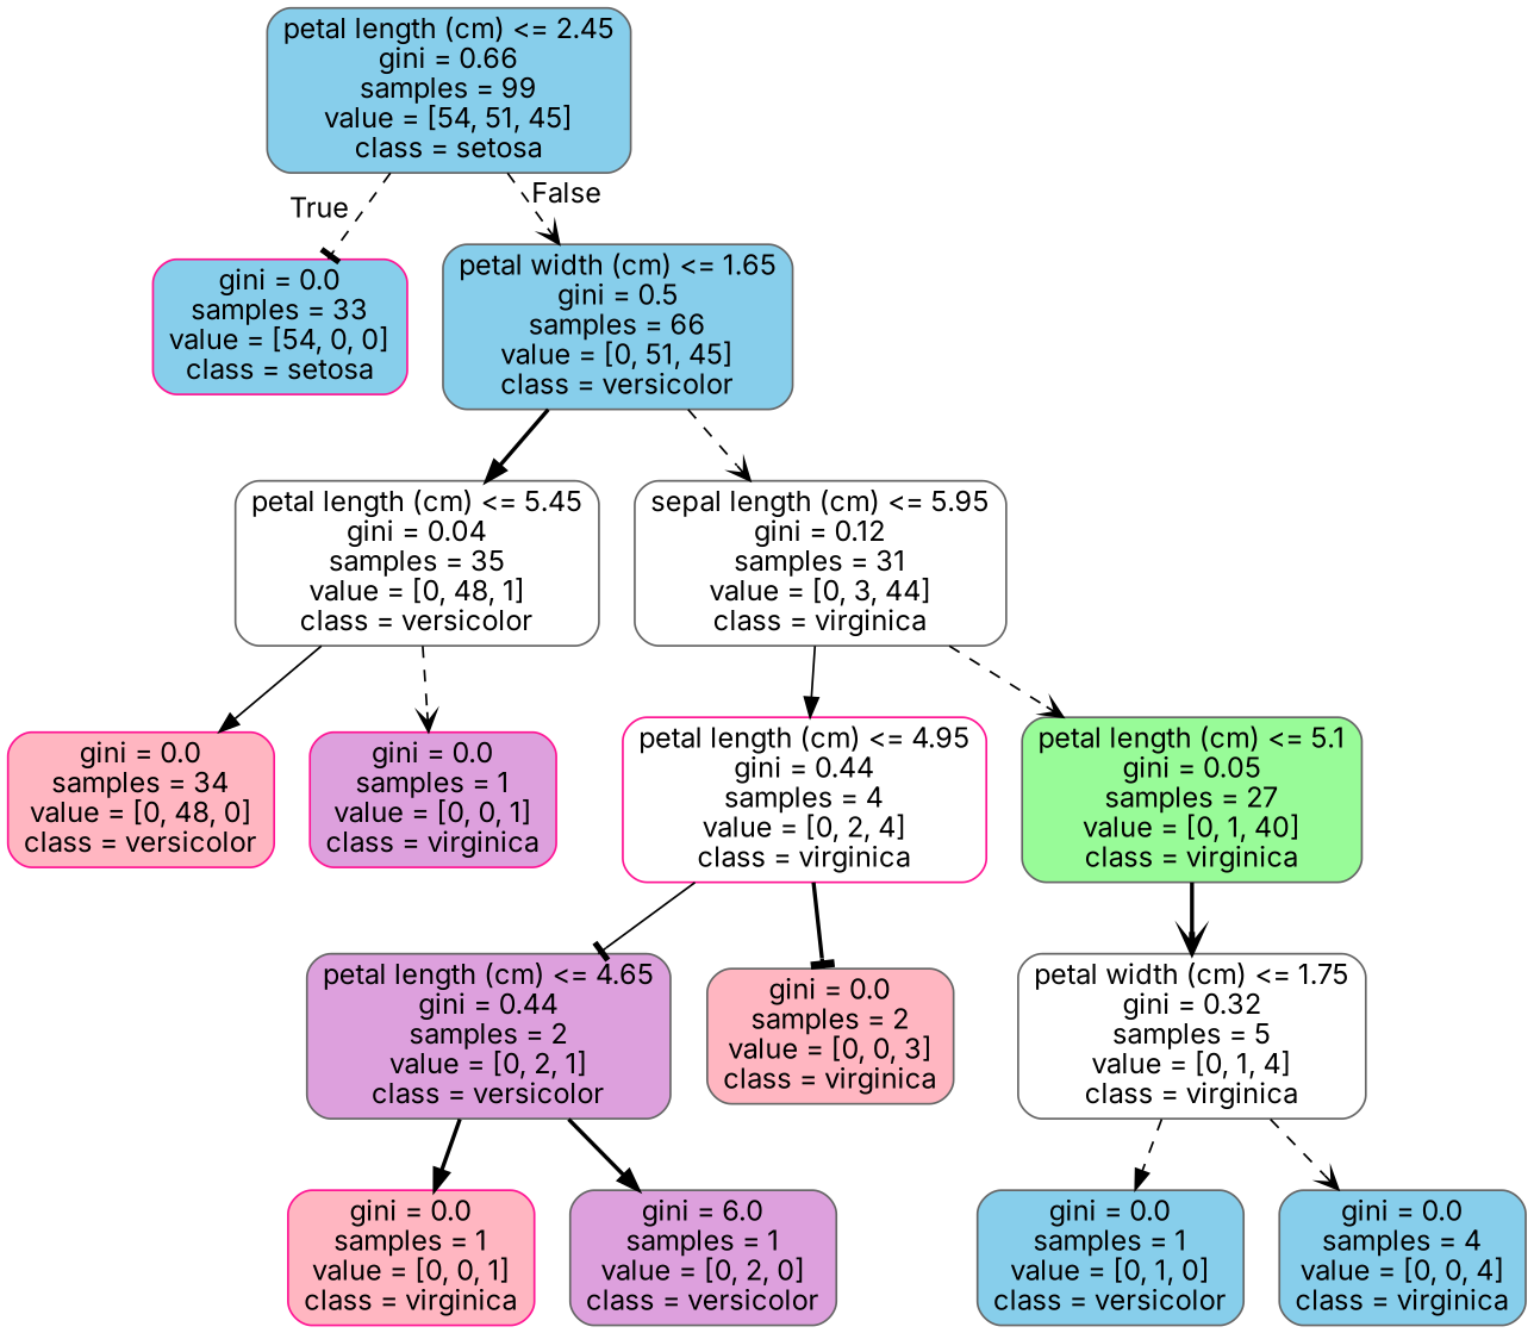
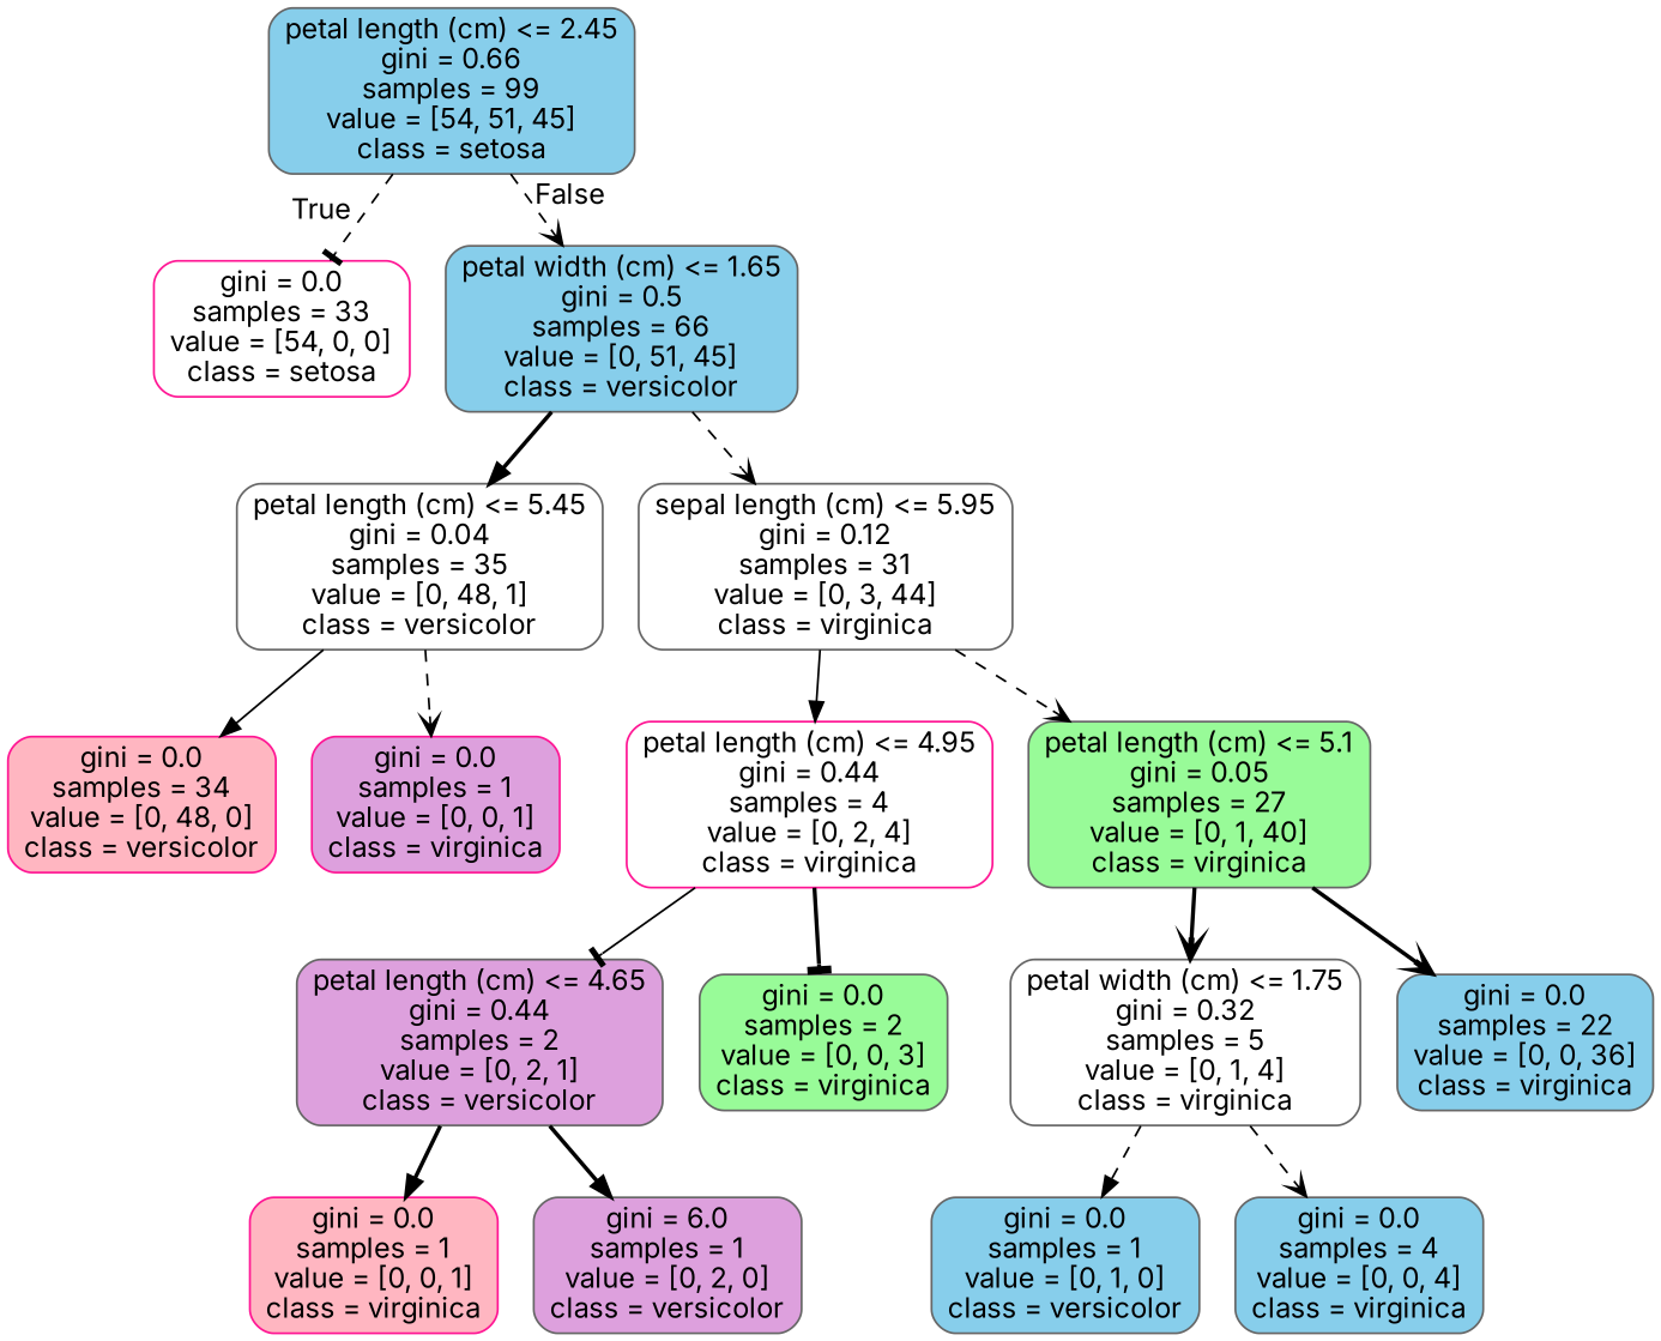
  digraph {
    fontname=Inter
    node [color=gray40 fillcolor=skyblue fontname=Inter shape=box style="filled, rounded"]
    edge [arrowhead=vee fontname=Inter style=dashed]
    n1 [label="petal length (cm) <= 2.45\ngini = 0.66\nsamples = 99\nvalue = [54, 51, 45]\nclass = setosa"]
-   n2 [color=deeppink label="gini = 0.0\nsamples = 33\nvalue = [54, 0, 0]\nclass = setosa"]
+   n2 [color=deeppink fillcolor=white label="gini = 0.0\nsamples = 33\nvalue = [54, 0, 0]\nclass = setosa"]
    n3 [label="petal width (cm) <= 1.65\ngini = 0.5\nsamples = 66\nvalue = [0, 51, 45]\nclass = versicolor"]
    n4 [fillcolor=white label="petal length (cm) <= 5.45\ngini = 0.04\nsamples = 35\nvalue = [0, 48, 1]\nclass = versicolor"]
    n5 [fillcolor=white label="sepal length (cm) <= 5.95\ngini = 0.12\nsamples = 31\nvalue = [0, 3, 44]\nclass = virginica"]
    n6 [color=deeppink fillcolor=lightpink label="gini = 0.0\nsamples = 34\nvalue = [0, 48, 0]\nclass = versicolor"]
    n7 [color=deeppink fillcolor=plum label="gini = 0.0\nsamples = 1\nvalue = [0, 0, 1]\nclass = virginica"]
    n8 [color=deeppink fillcolor=white label="petal length (cm) <= 4.95\ngini = 0.44\nsamples = 4\nvalue = [0, 2, 4]\nclass = virginica"]
    n9 [fillcolor=palegreen label="petal length (cm) <= 5.1\ngini = 0.05\nsamples = 27\nvalue = [0, 1, 40]\nclass = virginica"]
    n10 [fillcolor=plum label="petal length (cm) <= 4.65\ngini = 0.44\nsamples = 2\nvalue = [0, 2, 1]\nclass = versicolor"]
-   n11 [fillcolor=lightpink label="gini = 0.0\nsamples = 2\nvalue = [0, 0, 3]\nclass = virginica"]
+   n11 [fillcolor=palegreen label="gini = 0.0\nsamples = 2\nvalue = [0, 0, 3]\nclass = virginica"]
    n12 [fillcolor=white label="petal width (cm) <= 1.75\ngini = 0.32\nsamples = 5\nvalue = [0, 1, 4]\nclass = virginica"]
+   n13 [label="gini = 0.0\nsamples = 22\nvalue = [0, 0, 36]\nclass = virginica"]
    n14 [color=deeppink fillcolor=lightpink label="gini = 0.0\nsamples = 1\nvalue = [0, 0, 1]\nclass = virginica"]
    n15 [fillcolor=plum label="gini = 6.0\nsamples = 1\nvalue = [0, 2, 0]\nclass = versicolor"]
    n16 [label="gini = 0.0\nsamples = 1\nvalue = [0, 1, 0]\nclass = versicolor"]
    n17 [label="gini = 0.0\nsamples = 4\nvalue = [0, 0, 4]\nclass = virginica"]
    n1 -> n2 [arrowhead=tee headlabel=True labelangle=45 labeldistance=2.5]
    n1 -> n3 [headlabel=False labelangle=-45 labeldistance=2.5]
    n3 -> n4 [arrowhead=normal style=bold]
    n3 -> n5
    n4 -> n6 [arrowhead=normal style=solid]
    n4 -> n7
    n5 -> n8 [arrowhead=normal style=solid]
    n5 -> n9
    n8 -> n10 [arrowhead=tee style=solid]
    n8 -> n11 [arrowhead=tee style=bold]
    n9 -> n12 [style=bold]
+   n9 -> n13 [style=bold]
    n10 -> n14 [arrowhead=normal style=bold]
    n10 -> n15 [arrowhead=normal style=bold]
    n12 -> n16 [arrowhead=normal]
    n12 -> n17
  }
